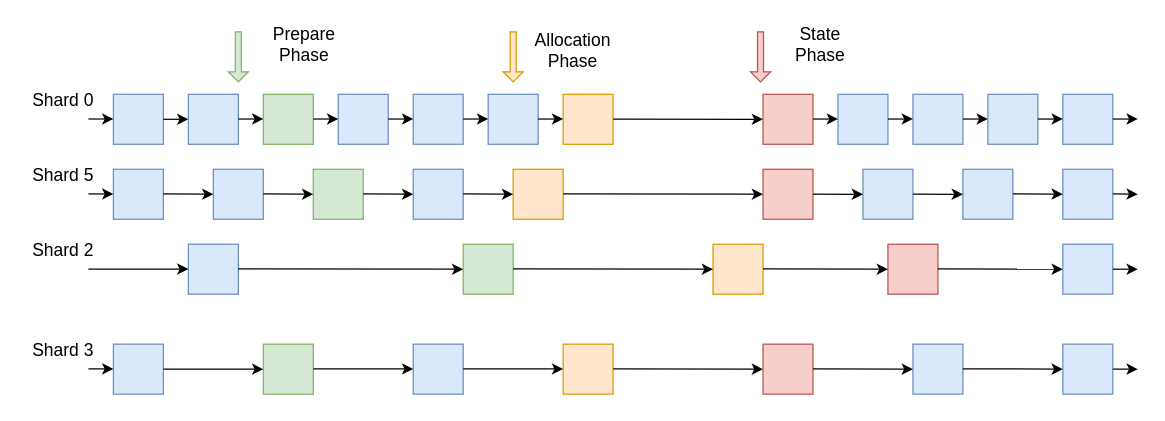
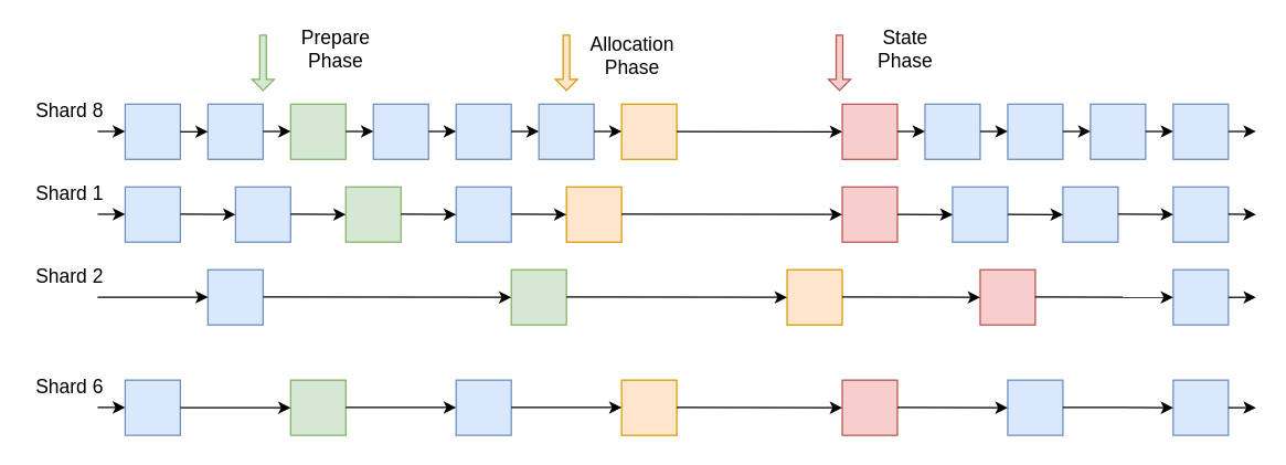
  <mxCell id="0" />
  <mxCell id="1" parent="0" />
  <mxCell id="2" value="" style="whiteSpace=wrap;html=1;aspect=fixed;fillColor=#d5e8d4;strokeColor=#82b366;" vertex="1" parent="1"><mxGeometry x="250" y="135" width="40" height="40" as="geometry" /></mxCell>
  <mxCell id="3" value="" style="whiteSpace=wrap;html=1;aspect=fixed;fillColor=#dae8fc;strokeColor=#6c8ebf;" vertex="1" parent="1"><mxGeometry x="90" y="75" width="40" height="40" as="geometry" /></mxCell>
  <mxCell id="4" value="" style="whiteSpace=wrap;html=1;aspect=fixed;fillColor=#dae8fc;strokeColor=#6c8ebf;" vertex="1" parent="1"><mxGeometry x="150" y="75" width="40" height="40" as="geometry" /></mxCell>
  <mxCell id="5" value="" style="whiteSpace=wrap;html=1;aspect=fixed;fillColor=#dae8fc;strokeColor=#6c8ebf;" vertex="1" parent="1"><mxGeometry x="90" y="135" width="40" height="40" as="geometry" /></mxCell>
  <mxCell id="6" value="" style="whiteSpace=wrap;html=1;aspect=fixed;fillColor=#dae8fc;strokeColor=#6c8ebf;" vertex="1" parent="1"><mxGeometry x="170" y="135" width="40" height="40" as="geometry" /></mxCell>
  <mxCell id="7" value="" style="whiteSpace=wrap;html=1;aspect=fixed;fillColor=#dae8fc;strokeColor=#6c8ebf;" vertex="1" parent="1"><mxGeometry x="90" y="275" width="40" height="40" as="geometry" /></mxCell>
  <mxCell id="8" value="" style="whiteSpace=wrap;html=1;aspect=fixed;fillColor=#d5e8d4;strokeColor=#82b366;" vertex="1" parent="1"><mxGeometry x="210" y="275" width="40" height="40" as="geometry" /></mxCell>
  <mxCell id="9" value="" style="shape=singleArrow;direction=south;whiteSpace=wrap;html=1;fillColor=#d5e8d4;strokeColor=#82b366;" vertex="1" parent="1"><mxGeometry x="182" y="25" width="16" height="40" as="geometry" /></mxCell>
  <mxCell id="10" value="" style="whiteSpace=wrap;html=1;aspect=fixed;fillColor=#d5e8d4;strokeColor=#82b366;" vertex="1" parent="1"><mxGeometry x="210" y="75" width="40" height="40" as="geometry" /></mxCell>
  <mxCell id="11" value="" style="whiteSpace=wrap;html=1;aspect=fixed;fillColor=#dae8fc;strokeColor=#6c8ebf;" vertex="1" parent="1"><mxGeometry x="150" y="195" width="40" height="40" as="geometry" /></mxCell>
  <mxCell id="12" value="" style="whiteSpace=wrap;html=1;aspect=fixed;fillColor=#dae8fc;strokeColor=#6c8ebf;" vertex="1" parent="1"><mxGeometry x="270" y="75" width="40" height="40" as="geometry" /></mxCell>
  <mxCell id="13" value="" style="whiteSpace=wrap;html=1;aspect=fixed;fillColor=#dae8fc;strokeColor=#6c8ebf;" vertex="1" parent="1"><mxGeometry x="330" y="75" width="40" height="40" as="geometry" /></mxCell>
  <mxCell id="14" value="" style="whiteSpace=wrap;html=1;aspect=fixed;fillColor=#dae8fc;strokeColor=#6c8ebf;" vertex="1" parent="1"><mxGeometry x="330" y="135" width="40" height="40" as="geometry" /></mxCell>
  <mxCell id="15" value="" style="whiteSpace=wrap;html=1;aspect=fixed;fillColor=#d5e8d4;strokeColor=#82b366;" vertex="1" parent="1"><mxGeometry x="370" y="195" width="40" height="40" as="geometry" /></mxCell>
  <mxCell id="16" value="" style="whiteSpace=wrap;html=1;aspect=fixed;fillColor=#dae8fc;strokeColor=#6c8ebf;" vertex="1" parent="1"><mxGeometry x="390" y="75" width="40" height="40" as="geometry" /></mxCell>
  <mxCell id="17" value="" style="whiteSpace=wrap;html=1;aspect=fixed;fillColor=#ffe6cc;strokeColor=#d79b00;" vertex="1" parent="1"><mxGeometry x="410" y="135" width="40" height="40" as="geometry" /></mxCell>
  <mxCell id="18" value="" style="whiteSpace=wrap;html=1;aspect=fixed;fillColor=#ffe6cc;strokeColor=#d79b00;" vertex="1" parent="1"><mxGeometry x="570" y="195" width="40" height="40" as="geometry" /></mxCell>
  <mxCell id="19" value="" style="whiteSpace=wrap;html=1;aspect=fixed;fillColor=#ffe6cc;strokeColor=#d79b00;" vertex="1" parent="1"><mxGeometry x="450" y="275" width="40" height="40" as="geometry" /></mxCell>
  <mxCell id="20" value="" style="whiteSpace=wrap;html=1;aspect=fixed;fillColor=#f8cecc;strokeColor=#b85450;" vertex="1" parent="1"><mxGeometry x="610" y="75" width="40" height="40" as="geometry" /></mxCell>
  <mxCell id="21" value="" style="whiteSpace=wrap;html=1;aspect=fixed;fillColor=#f8cecc;strokeColor=#b85450;" vertex="1" parent="1"><mxGeometry x="610" y="135" width="40" height="40" as="geometry" /></mxCell>
  <mxCell id="22" value="" style="whiteSpace=wrap;html=1;aspect=fixed;fillColor=#f8cecc;strokeColor=#b85450;" vertex="1" parent="1"><mxGeometry x="610" y="275" width="40" height="40" as="geometry" /></mxCell>
  <mxCell id="23" value="" style="whiteSpace=wrap;html=1;aspect=fixed;fillColor=#dae8fc;strokeColor=#6c8ebf;" vertex="1" parent="1"><mxGeometry x="670" y="75" width="40" height="40" as="geometry" /></mxCell>
  <mxCell id="24" value="" style="whiteSpace=wrap;html=1;aspect=fixed;fillColor=#dae8fc;strokeColor=#6c8ebf;" vertex="1" parent="1"><mxGeometry x="730" y="75" width="40" height="40" as="geometry" /></mxCell>
  <mxCell id="25" value="" style="whiteSpace=wrap;html=1;aspect=fixed;fillColor=#dae8fc;strokeColor=#6c8ebf;" vertex="1" parent="1"><mxGeometry x="790" y="75" width="40" height="40" as="geometry" /></mxCell>
  <mxCell id="26" value="" style="whiteSpace=wrap;html=1;aspect=fixed;fillColor=#dae8fc;strokeColor=#6c8ebf;" vertex="1" parent="1"><mxGeometry x="690" y="135" width="40" height="40" as="geometry" /></mxCell>
  <mxCell id="27" value="" style="whiteSpace=wrap;html=1;aspect=fixed;fillColor=#dae8fc;strokeColor=#6c8ebf;" vertex="1" parent="1"><mxGeometry x="770" y="135" width="40" height="40" as="geometry" /></mxCell>
  <mxCell id="28" value="" style="whiteSpace=wrap;html=1;aspect=fixed;fillColor=#dae8fc;strokeColor=#6c8ebf;" vertex="1" parent="1"><mxGeometry x="850" y="75" width="40" height="40" as="geometry" /></mxCell>
  <mxCell id="29" value="" style="whiteSpace=wrap;html=1;aspect=fixed;fillColor=#dae8fc;strokeColor=#6c8ebf;" vertex="1" parent="1"><mxGeometry x="850" y="135" width="40" height="40" as="geometry" /></mxCell>
  <mxCell id="30" value="" style="whiteSpace=wrap;html=1;aspect=fixed;fillColor=#f8cecc;strokeColor=#b85450;" vertex="1" parent="1"><mxGeometry x="710" y="195" width="40" height="40" as="geometry" /></mxCell>
  <mxCell id="31" value="" style="whiteSpace=wrap;html=1;aspect=fixed;fillColor=#dae8fc;strokeColor=#6c8ebf;" vertex="1" parent="1"><mxGeometry x="850" y="195" width="40" height="40" as="geometry" /></mxCell>
  <mxCell id="32" value="" style="whiteSpace=wrap;html=1;aspect=fixed;fillColor=#dae8fc;strokeColor=#6c8ebf;" vertex="1" parent="1"><mxGeometry x="730" y="275" width="40" height="40" as="geometry" /></mxCell>
  <mxCell id="33" value="" style="whiteSpace=wrap;html=1;aspect=fixed;fillColor=#dae8fc;strokeColor=#6c8ebf;" vertex="1" parent="1"><mxGeometry x="850" y="275" width="40" height="40" as="geometry" /></mxCell>
  <mxCell id="34" value="" style="whiteSpace=wrap;html=1;aspect=fixed;fillColor=#dae8fc;strokeColor=#6c8ebf;" vertex="1" parent="1"><mxGeometry x="330" y="275" width="40" height="40" as="geometry" /></mxCell>
  <mxCell id="35" value="" style="whiteSpace=wrap;html=1;aspect=fixed;fillColor=#ffe6cc;strokeColor=#d79b00;" vertex="1" parent="1"><mxGeometry x="450" y="75" width="40" height="40" as="geometry" /></mxCell>
  <mxCell id="36" value="" style="endArrow=classic;html=1;rounded=0;entryX=0;entryY=0.5;entryDx=0;entryDy=0;" edge="1" parent="1" target="4"><mxGeometry width="50" height="50" relative="1" as="geometry"><mxPoint x="130" y="95" as="sourcePoint" /><mxPoint x="180" y="45" as="targetPoint" /></mxGeometry></mxCell>
  <mxCell id="37" value="" style="endArrow=classic;html=1;rounded=0;entryX=0;entryY=0.5;entryDx=0;entryDy=0;" edge="1" parent="1"><mxGeometry width="50" height="50" relative="1" as="geometry"><mxPoint x="190" y="94.78" as="sourcePoint" /><mxPoint x="210" y="94.78" as="targetPoint" /></mxGeometry></mxCell>
  <mxCell id="38" value="" style="endArrow=classic;html=1;rounded=0;entryX=0;entryY=0.5;entryDx=0;entryDy=0;" edge="1" parent="1"><mxGeometry width="50" height="50" relative="1" as="geometry"><mxPoint x="250" y="94.78" as="sourcePoint" /><mxPoint x="270" y="94.78" as="targetPoint" /></mxGeometry></mxCell>
  <mxCell id="39" value="" style="endArrow=classic;html=1;rounded=0;entryX=0;entryY=0.5;entryDx=0;entryDy=0;" edge="1" parent="1"><mxGeometry width="50" height="50" relative="1" as="geometry"><mxPoint x="310" y="94.78" as="sourcePoint" /><mxPoint x="330" y="94.78" as="targetPoint" /></mxGeometry></mxCell>
  <mxCell id="40" value="" style="endArrow=classic;html=1;rounded=0;entryX=0;entryY=0.5;entryDx=0;entryDy=0;" edge="1" parent="1"><mxGeometry width="50" height="50" relative="1" as="geometry"><mxPoint x="370" y="94.78" as="sourcePoint" /><mxPoint x="390" y="94.78" as="targetPoint" /></mxGeometry></mxCell>
  <mxCell id="41" value="" style="endArrow=classic;html=1;rounded=0;entryX=0;entryY=0.5;entryDx=0;entryDy=0;" edge="1" parent="1"><mxGeometry width="50" height="50" relative="1" as="geometry"><mxPoint x="430" y="94.78" as="sourcePoint" /><mxPoint x="450" y="94.78" as="targetPoint" /></mxGeometry></mxCell>
  <mxCell id="42" value="" style="endArrow=classic;html=1;rounded=0;entryX=0;entryY=0.5;entryDx=0;entryDy=0;" edge="1" parent="1" target="20"><mxGeometry width="50" height="50" relative="1" as="geometry"><mxPoint x="490" y="94.78" as="sourcePoint" /><mxPoint x="510" y="94.78" as="targetPoint" /></mxGeometry></mxCell>
  <mxCell id="43" value="" style="endArrow=classic;html=1;rounded=0;entryX=0;entryY=0.5;entryDx=0;entryDy=0;" edge="1" parent="1"><mxGeometry width="50" height="50" relative="1" as="geometry"><mxPoint x="650" y="94.79" as="sourcePoint" /><mxPoint x="670" y="94.79" as="targetPoint" /></mxGeometry></mxCell>
  <mxCell id="44" value="" style="endArrow=classic;html=1;rounded=0;entryX=0;entryY=0.5;entryDx=0;entryDy=0;" edge="1" parent="1"><mxGeometry width="50" height="50" relative="1" as="geometry"><mxPoint x="710" y="94.79" as="sourcePoint" /><mxPoint x="730" y="94.79" as="targetPoint" /></mxGeometry></mxCell>
  <mxCell id="45" value="" style="endArrow=classic;html=1;rounded=0;entryX=0;entryY=0.5;entryDx=0;entryDy=0;" edge="1" parent="1"><mxGeometry width="50" height="50" relative="1" as="geometry"><mxPoint x="770" y="94.79" as="sourcePoint" /><mxPoint x="790" y="94.79" as="targetPoint" /></mxGeometry></mxCell>
  <mxCell id="46" value="" style="endArrow=classic;html=1;rounded=0;entryX=0;entryY=0.5;entryDx=0;entryDy=0;" edge="1" parent="1"><mxGeometry width="50" height="50" relative="1" as="geometry"><mxPoint x="830" y="94.79" as="sourcePoint" /><mxPoint x="850" y="94.79" as="targetPoint" /></mxGeometry></mxCell>
  <mxCell id="47" value="" style="endArrow=classic;html=1;rounded=0;entryX=0;entryY=0.5;entryDx=0;entryDy=0;" edge="1" parent="1"><mxGeometry width="50" height="50" relative="1" as="geometry"><mxPoint x="890" y="94.79" as="sourcePoint" /><mxPoint x="910" y="94.79" as="targetPoint" /></mxGeometry></mxCell>
  <mxCell id="48" value="" style="endArrow=classic;html=1;rounded=0;entryX=0;entryY=0.5;entryDx=0;entryDy=0;" edge="1" parent="1"><mxGeometry width="50" height="50" relative="1" as="geometry"><mxPoint x="70" y="94.75" as="sourcePoint" /><mxPoint x="90" y="94.75" as="targetPoint" /></mxGeometry></mxCell>
  <mxCell id="49" value="" style="endArrow=classic;html=1;rounded=0;entryX=0;entryY=0.5;entryDx=0;entryDy=0;" edge="1" parent="1"><mxGeometry width="50" height="50" relative="1" as="geometry"><mxPoint x="70" y="154.75" as="sourcePoint" /><mxPoint x="90" y="154.75" as="targetPoint" /></mxGeometry></mxCell>
  <mxCell id="50" value="" style="endArrow=classic;html=1;rounded=0;entryX=0;entryY=0.5;entryDx=0;entryDy=0;" edge="1" parent="1"><mxGeometry width="50" height="50" relative="1" as="geometry"><mxPoint x="70" y="215" as="sourcePoint" /><mxPoint x="150" y="214.9" as="targetPoint" /></mxGeometry></mxCell>
  <mxCell id="51" value="" style="endArrow=classic;html=1;rounded=0;entryX=0;entryY=0.5;entryDx=0;entryDy=0;" edge="1" parent="1"><mxGeometry width="50" height="50" relative="1" as="geometry"><mxPoint x="70" y="294.79" as="sourcePoint" /><mxPoint x="90" y="294.79" as="targetPoint" /></mxGeometry></mxCell>
  <mxCell id="52" value="" style="endArrow=classic;html=1;rounded=0;entryX=0;entryY=0.5;entryDx=0;entryDy=0;" edge="1" parent="1" target="6"><mxGeometry width="50" height="50" relative="1" as="geometry"><mxPoint x="130" y="154.79" as="sourcePoint" /><mxPoint x="150" y="154.79" as="targetPoint" /></mxGeometry></mxCell>
  <mxCell id="53" value="" style="endArrow=classic;html=1;rounded=0;entryX=0;entryY=0.5;entryDx=0;entryDy=0;" edge="1" parent="1"><mxGeometry width="50" height="50" relative="1" as="geometry"><mxPoint x="210" y="154.79" as="sourcePoint" /><mxPoint x="250" y="155" as="targetPoint" /></mxGeometry></mxCell>
  <mxCell id="54" value="" style="endArrow=classic;html=1;rounded=0;entryX=0;entryY=0.5;entryDx=0;entryDy=0;" edge="1" parent="1"><mxGeometry width="50" height="50" relative="1" as="geometry"><mxPoint x="290" y="154.79" as="sourcePoint" /><mxPoint x="330" y="155" as="targetPoint" /></mxGeometry></mxCell>
  <mxCell id="55" value="" style="endArrow=classic;html=1;rounded=0;entryX=0;entryY=0.5;entryDx=0;entryDy=0;" edge="1" parent="1"><mxGeometry width="50" height="50" relative="1" as="geometry"><mxPoint x="370" y="154.79" as="sourcePoint" /><mxPoint x="410" y="155" as="targetPoint" /></mxGeometry></mxCell>
  <mxCell id="56" value="" style="endArrow=classic;html=1;rounded=0;entryX=0;entryY=0.5;entryDx=0;entryDy=0;" edge="1" parent="1" target="21"><mxGeometry width="50" height="50" relative="1" as="geometry"><mxPoint x="450" y="154.79" as="sourcePoint" /><mxPoint x="490" y="155" as="targetPoint" /></mxGeometry></mxCell>
  <mxCell id="57" value="" style="endArrow=classic;html=1;rounded=0;entryX=0;entryY=0.5;entryDx=0;entryDy=0;" edge="1" parent="1"><mxGeometry width="50" height="50" relative="1" as="geometry"><mxPoint x="650" y="154.86" as="sourcePoint" /><mxPoint x="690" y="155.07" as="targetPoint" /></mxGeometry></mxCell>
  <mxCell id="58" value="" style="endArrow=classic;html=1;rounded=0;entryX=0;entryY=0.5;entryDx=0;entryDy=0;" edge="1" parent="1"><mxGeometry width="50" height="50" relative="1" as="geometry"><mxPoint x="730" y="154.86" as="sourcePoint" /><mxPoint x="770" y="155.07" as="targetPoint" /></mxGeometry></mxCell>
  <mxCell id="59" value="" style="endArrow=classic;html=1;rounded=0;entryX=0;entryY=0.5;entryDx=0;entryDy=0;" edge="1" parent="1"><mxGeometry width="50" height="50" relative="1" as="geometry"><mxPoint x="810" y="154.71" as="sourcePoint" /><mxPoint x="850" y="154.92" as="targetPoint" /></mxGeometry></mxCell>
  <mxCell id="60" value="" style="endArrow=classic;html=1;rounded=0;" edge="1" parent="1"><mxGeometry width="50" height="50" relative="1" as="geometry"><mxPoint x="890" y="154.71" as="sourcePoint" /><mxPoint x="910" y="155" as="targetPoint" /></mxGeometry></mxCell>
  <mxCell id="61" value="" style="endArrow=classic;html=1;rounded=0;entryX=0;entryY=0.5;entryDx=0;entryDy=0;" edge="1" parent="1" target="8"><mxGeometry width="50" height="50" relative="1" as="geometry"><mxPoint x="130" y="294.9" as="sourcePoint" /><mxPoint x="150" y="294.9" as="targetPoint" /></mxGeometry></mxCell>
  <mxCell id="62" value="" style="endArrow=classic;html=1;rounded=0;entryX=0;entryY=0.5;entryDx=0;entryDy=0;" edge="1" parent="1"><mxGeometry width="50" height="50" relative="1" as="geometry"><mxPoint x="250" y="294.71" as="sourcePoint" /><mxPoint x="330" y="294.81" as="targetPoint" /></mxGeometry></mxCell>
  <mxCell id="63" value="" style="endArrow=classic;html=1;rounded=0;entryX=0;entryY=0.5;entryDx=0;entryDy=0;" edge="1" parent="1"><mxGeometry width="50" height="50" relative="1" as="geometry"><mxPoint x="370" y="294.71" as="sourcePoint" /><mxPoint x="450" y="294.81" as="targetPoint" /></mxGeometry></mxCell>
  <mxCell id="64" value="" style="endArrow=classic;html=1;rounded=0;entryX=0;entryY=0.5;entryDx=0;entryDy=0;" edge="1" parent="1" target="22"><mxGeometry width="50" height="50" relative="1" as="geometry"><mxPoint x="490" y="294.71" as="sourcePoint" /><mxPoint x="570" y="294.81" as="targetPoint" /></mxGeometry></mxCell>
  <mxCell id="65" value="" style="endArrow=classic;html=1;rounded=0;" edge="1" parent="1"><mxGeometry width="50" height="50" relative="1" as="geometry"><mxPoint x="650" y="294.71" as="sourcePoint" /><mxPoint x="730" y="295" as="targetPoint" /></mxGeometry></mxCell>
  <mxCell id="66" value="" style="endArrow=classic;html=1;rounded=0;" edge="1" parent="1"><mxGeometry width="50" height="50" relative="1" as="geometry"><mxPoint x="770" y="294.71" as="sourcePoint" /><mxPoint x="850" y="295" as="targetPoint" /></mxGeometry></mxCell>
  <mxCell id="67" value="" style="endArrow=classic;html=1;rounded=0;" edge="1" parent="1"><mxGeometry width="50" height="50" relative="1" as="geometry"><mxPoint x="890" y="215" as="sourcePoint" /><mxPoint x="910" y="215" as="targetPoint" /></mxGeometry></mxCell>
  <mxCell id="68" value="" style="endArrow=classic;html=1;rounded=0;" edge="1" parent="1"><mxGeometry width="50" height="50" relative="1" as="geometry"><mxPoint x="890" y="294.89" as="sourcePoint" /><mxPoint x="910" y="295" as="targetPoint" /></mxGeometry></mxCell>
  <mxCell id="69" value="" style="endArrow=classic;html=1;rounded=0;entryX=0;entryY=0.5;entryDx=0;entryDy=0;" edge="1" parent="1" target="15"><mxGeometry width="50" height="50" relative="1" as="geometry"><mxPoint x="190" y="214.71" as="sourcePoint" /><mxPoint x="350" y="214.92" as="targetPoint" /></mxGeometry></mxCell>
  <mxCell id="70" value="" style="endArrow=classic;html=1;rounded=0;" edge="1" parent="1"><mxGeometry width="50" height="50" relative="1" as="geometry"><mxPoint x="410" y="214.71" as="sourcePoint" /><mxPoint x="570" y="215" as="targetPoint" /></mxGeometry></mxCell>
  <mxCell id="71" value="" style="endArrow=classic;html=1;rounded=0;" edge="1" parent="1"><mxGeometry width="50" height="50" relative="1" as="geometry"><mxPoint x="610" y="214.71" as="sourcePoint" /><mxPoint x="710" y="215" as="targetPoint" /></mxGeometry></mxCell>
  <mxCell id="72" value="" style="endArrow=classic;html=1;rounded=0;entryX=0;entryY=0.5;entryDx=0;entryDy=0;" edge="1" parent="1" target="31"><mxGeometry width="50" height="50" relative="1" as="geometry"><mxPoint x="750" y="214.71" as="sourcePoint" /><mxPoint x="840" y="215" as="targetPoint" /></mxGeometry></mxCell>
  <mxCell id="73" value="" style="shape=singleArrow;direction=south;whiteSpace=wrap;html=1;fillColor=#ffe6cc;strokeColor=#d79b00;" vertex="1" parent="1"><mxGeometry x="402" y="25" width="16" height="40" as="geometry" /></mxCell>
  <mxCell id="74" value="" style="shape=singleArrow;direction=south;whiteSpace=wrap;html=1;fillColor=#f8cecc;strokeColor=#b85450;" vertex="1" parent="1"><mxGeometry x="600" y="25" width="16" height="40" as="geometry" /></mxCell>
  <mxCell id="75" value="Prepare Phase" style="text;html=1;strokeColor=none;fillColor=none;align=center;verticalAlign=middle;whiteSpace=wrap;rounded=0;dashed=1;opacity=50;fontSize=14;" vertex="1" parent="1"><mxGeometry x="213" y="20" width="60" height="30" as="geometry" /></mxCell>
  <mxCell id="76" value="Allocation Phase" style="text;html=1;strokeColor=none;fillColor=none;align=center;verticalAlign=middle;whiteSpace=wrap;rounded=0;dashed=1;opacity=50;fontSize=14;" vertex="1" parent="1"><mxGeometry x="428" y="25" width="60" height="30" as="geometry" /></mxCell>
  <mxCell id="77" value="State Phase" style="text;html=1;strokeColor=none;fillColor=none;align=center;verticalAlign=middle;whiteSpace=wrap;rounded=0;dashed=1;opacity=50;fontSize=14;" vertex="1" parent="1"><mxGeometry x="626" y="20" width="60" height="30" as="geometry" /></mxCell>
- <mxCell id="78" value="Shard 0" style="text;html=1;strokeColor=none;fillColor=none;align=center;verticalAlign=middle;whiteSpace=wrap;rounded=0;dashed=1;opacity=50;fontSize=14;" vertex="1" parent="1"><mxGeometry x="20" y="65" width="60" height="30" as="geometry" /></mxCell>
- <mxCell id="79" value="Shard 5" style="text;html=1;strokeColor=none;fillColor=none;align=center;verticalAlign=middle;whiteSpace=wrap;rounded=0;dashed=1;opacity=50;fontSize=14;" vertex="1" parent="1"><mxGeometry x="20" y="125" width="60" height="30" as="geometry" /></mxCell>
+ <mxCell id="78" value="Shard 8" style="text;html=1;strokeColor=none;fillColor=none;align=center;verticalAlign=middle;whiteSpace=wrap;rounded=0;dashed=1;opacity=50;fontSize=14;" vertex="1" parent="1"><mxGeometry x="20" y="65" width="60" height="30" as="geometry" /></mxCell>
+ <mxCell id="79" value="Shard 1" style="text;html=1;strokeColor=none;fillColor=none;align=center;verticalAlign=middle;whiteSpace=wrap;rounded=0;dashed=1;opacity=50;fontSize=14;" vertex="1" parent="1"><mxGeometry x="20" y="125" width="60" height="30" as="geometry" /></mxCell>
  <mxCell id="80" value="Shard 2" style="text;html=1;strokeColor=none;fillColor=none;align=center;verticalAlign=middle;whiteSpace=wrap;rounded=0;dashed=1;opacity=50;fontSize=14;" vertex="1" parent="1"><mxGeometry x="20" y="185" width="60" height="30" as="geometry" /></mxCell>
- <mxCell id="81" value="Shard 3" style="text;html=1;strokeColor=none;fillColor=none;align=center;verticalAlign=middle;whiteSpace=wrap;rounded=0;dashed=1;opacity=50;fontSize=14;" vertex="1" parent="1"><mxGeometry x="20" y="265" width="60" height="30" as="geometry" /></mxCell>
+ <mxCell id="81" value="Shard 6" style="text;html=1;strokeColor=none;fillColor=none;align=center;verticalAlign=middle;whiteSpace=wrap;rounded=0;dashed=1;opacity=50;fontSize=14;" vertex="1" parent="1"><mxGeometry x="20" y="265" width="60" height="30" as="geometry" /></mxCell>
